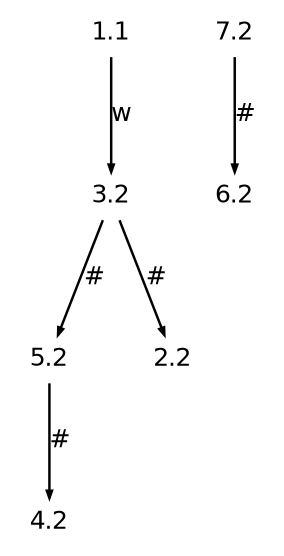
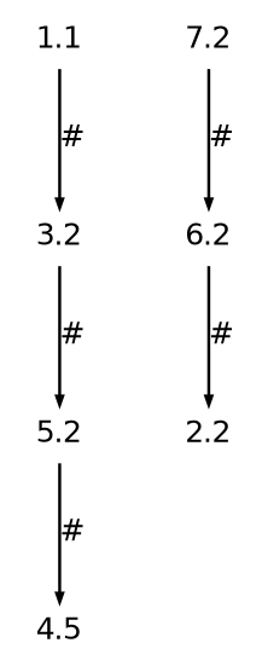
  digraph {
    rankdir=TB
    node [fontname=Helvetica fontsize=10 shape=plaintext]
    edge [arrowsize=0.3 fontname=Helvetica fontsize=10]
    1.1 [height=.2 width=.3]
    3.2 [height=.2 width=.3]
    5.2 [height=.2 width=.3]
-   4.2 [height=.2 width=.3]
+   4.2 [height=.2 width=.3 label=4.5]
    7.2 [height=.2 width=.3]
    6.2 [height=.2 width=.3]
    2.2 [height=.2 width=.3]
-   1.1 -> 3.2 [label=w]
+   1.1 -> 3.2 [label="#"]
    3.2 -> 5.2 [label="#"]
    5.2 -> 4.2 [label="#"]
    7.2 -> 6.2 [label="#"]
-   3.2 -> 2.2 [label="#"]
+   6.2 -> 2.2 [label="#"]
  }
